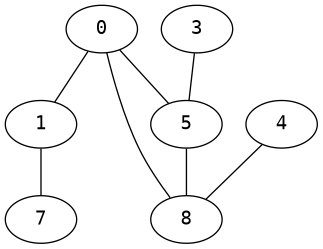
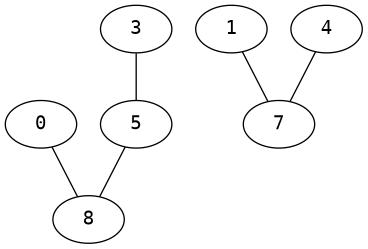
  graph {
    fontname="DejaVu Sans Mono"
    node [fontname="DejaVu Sans Mono"]
    edge [fontname="DejaVu Sans Mono"]
    0
    1
    5
    n4 [label=8]
    7
    4
    3
-   0 -- 1
-   0 -- 5
    0 -- n4
    1 -- 7
    5 -- n4
-   4 -- n4
+   4 -- 7
    3 -- 5
  }
